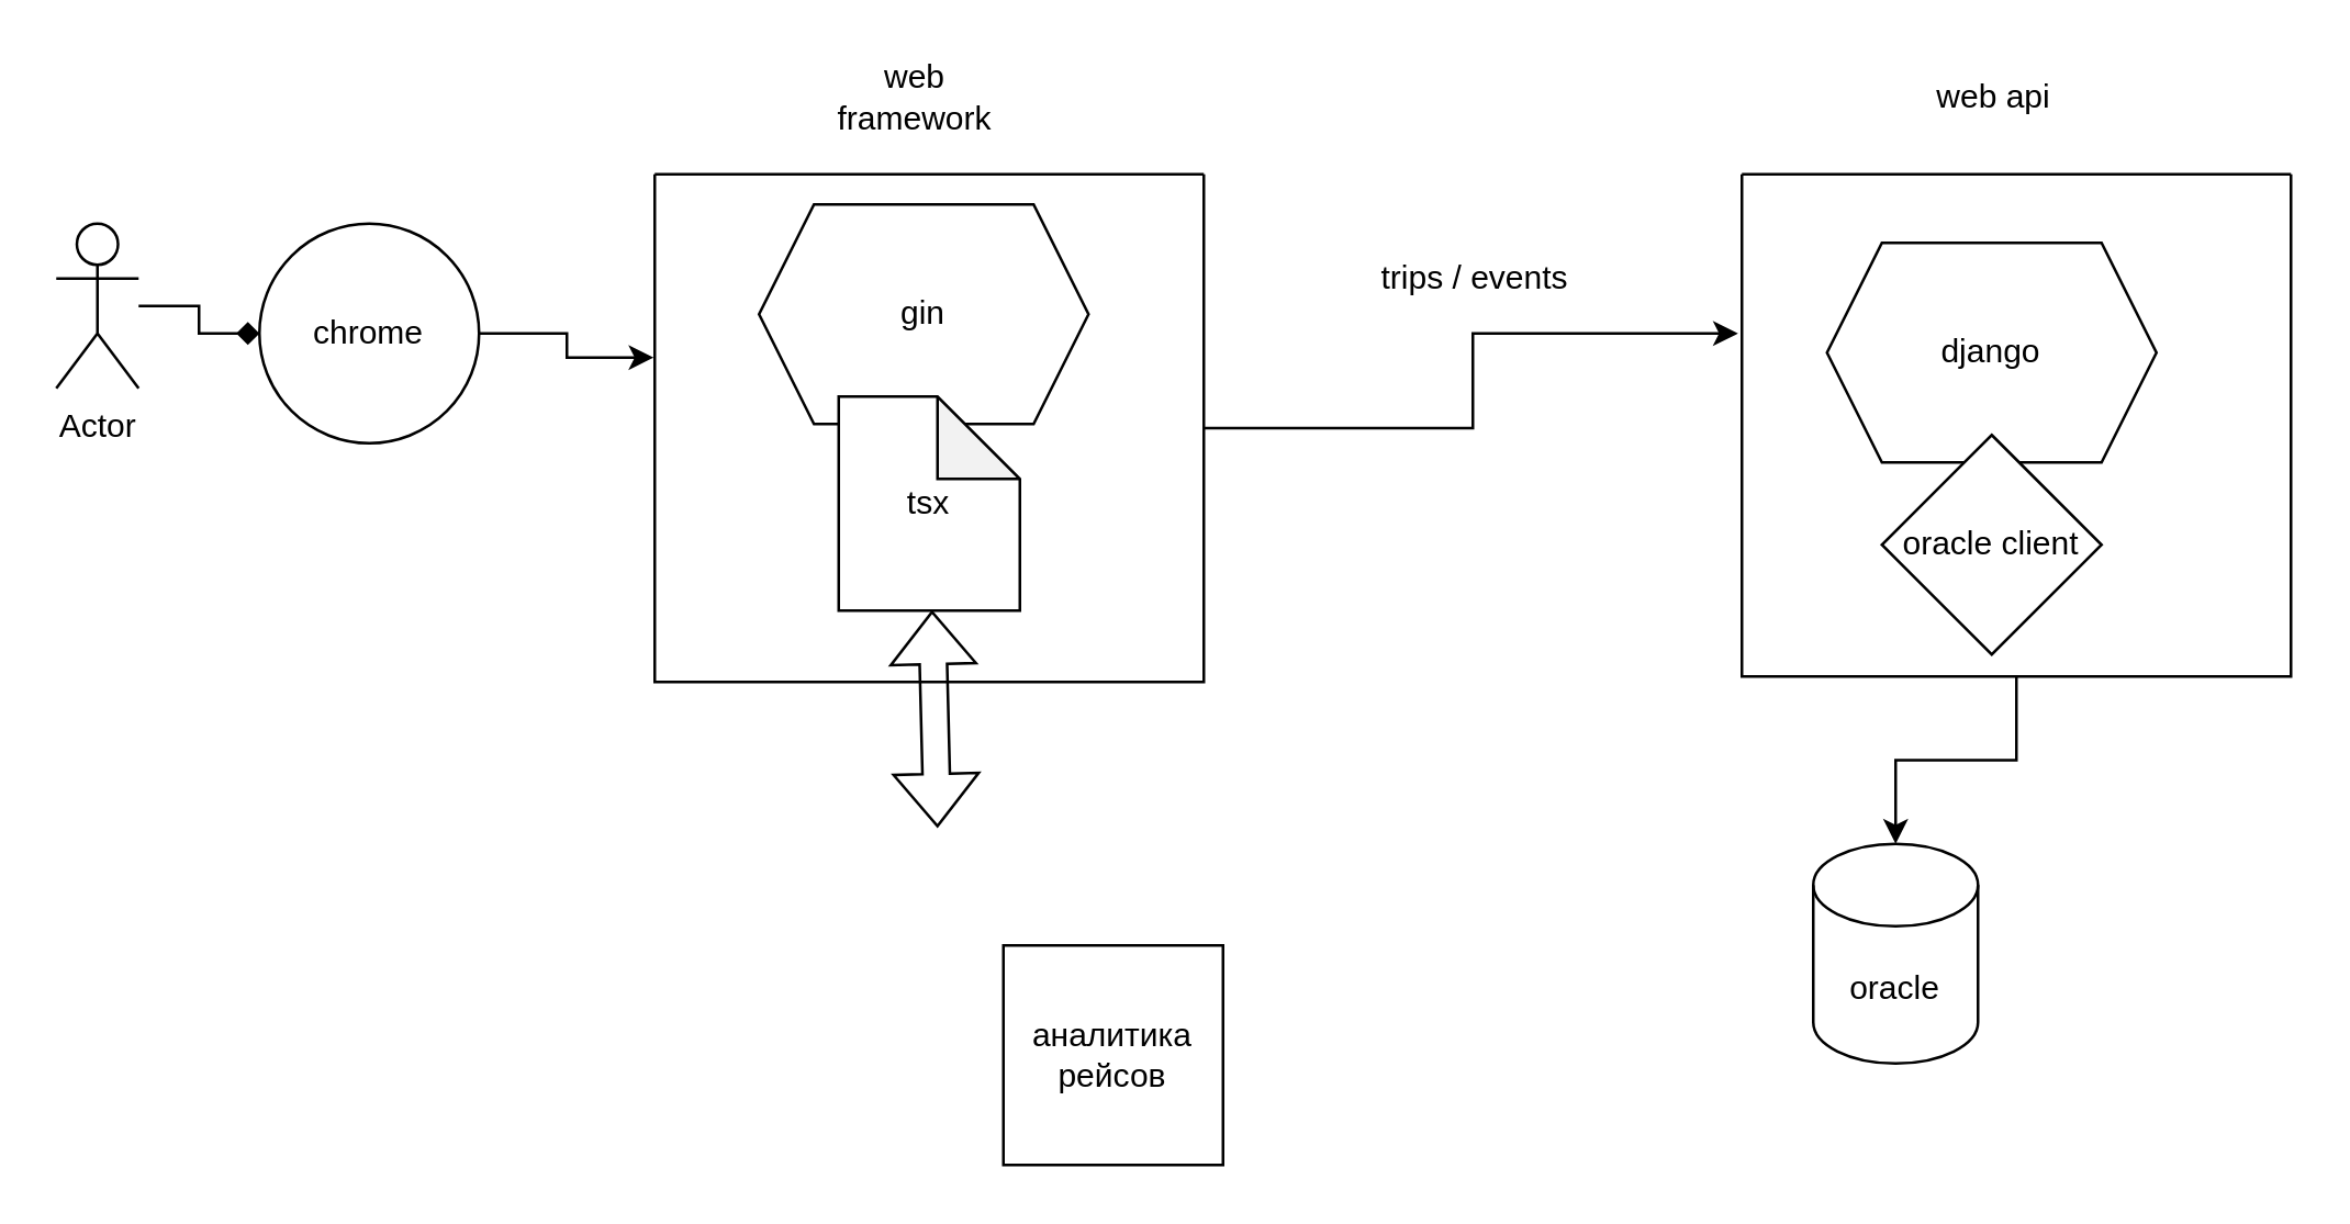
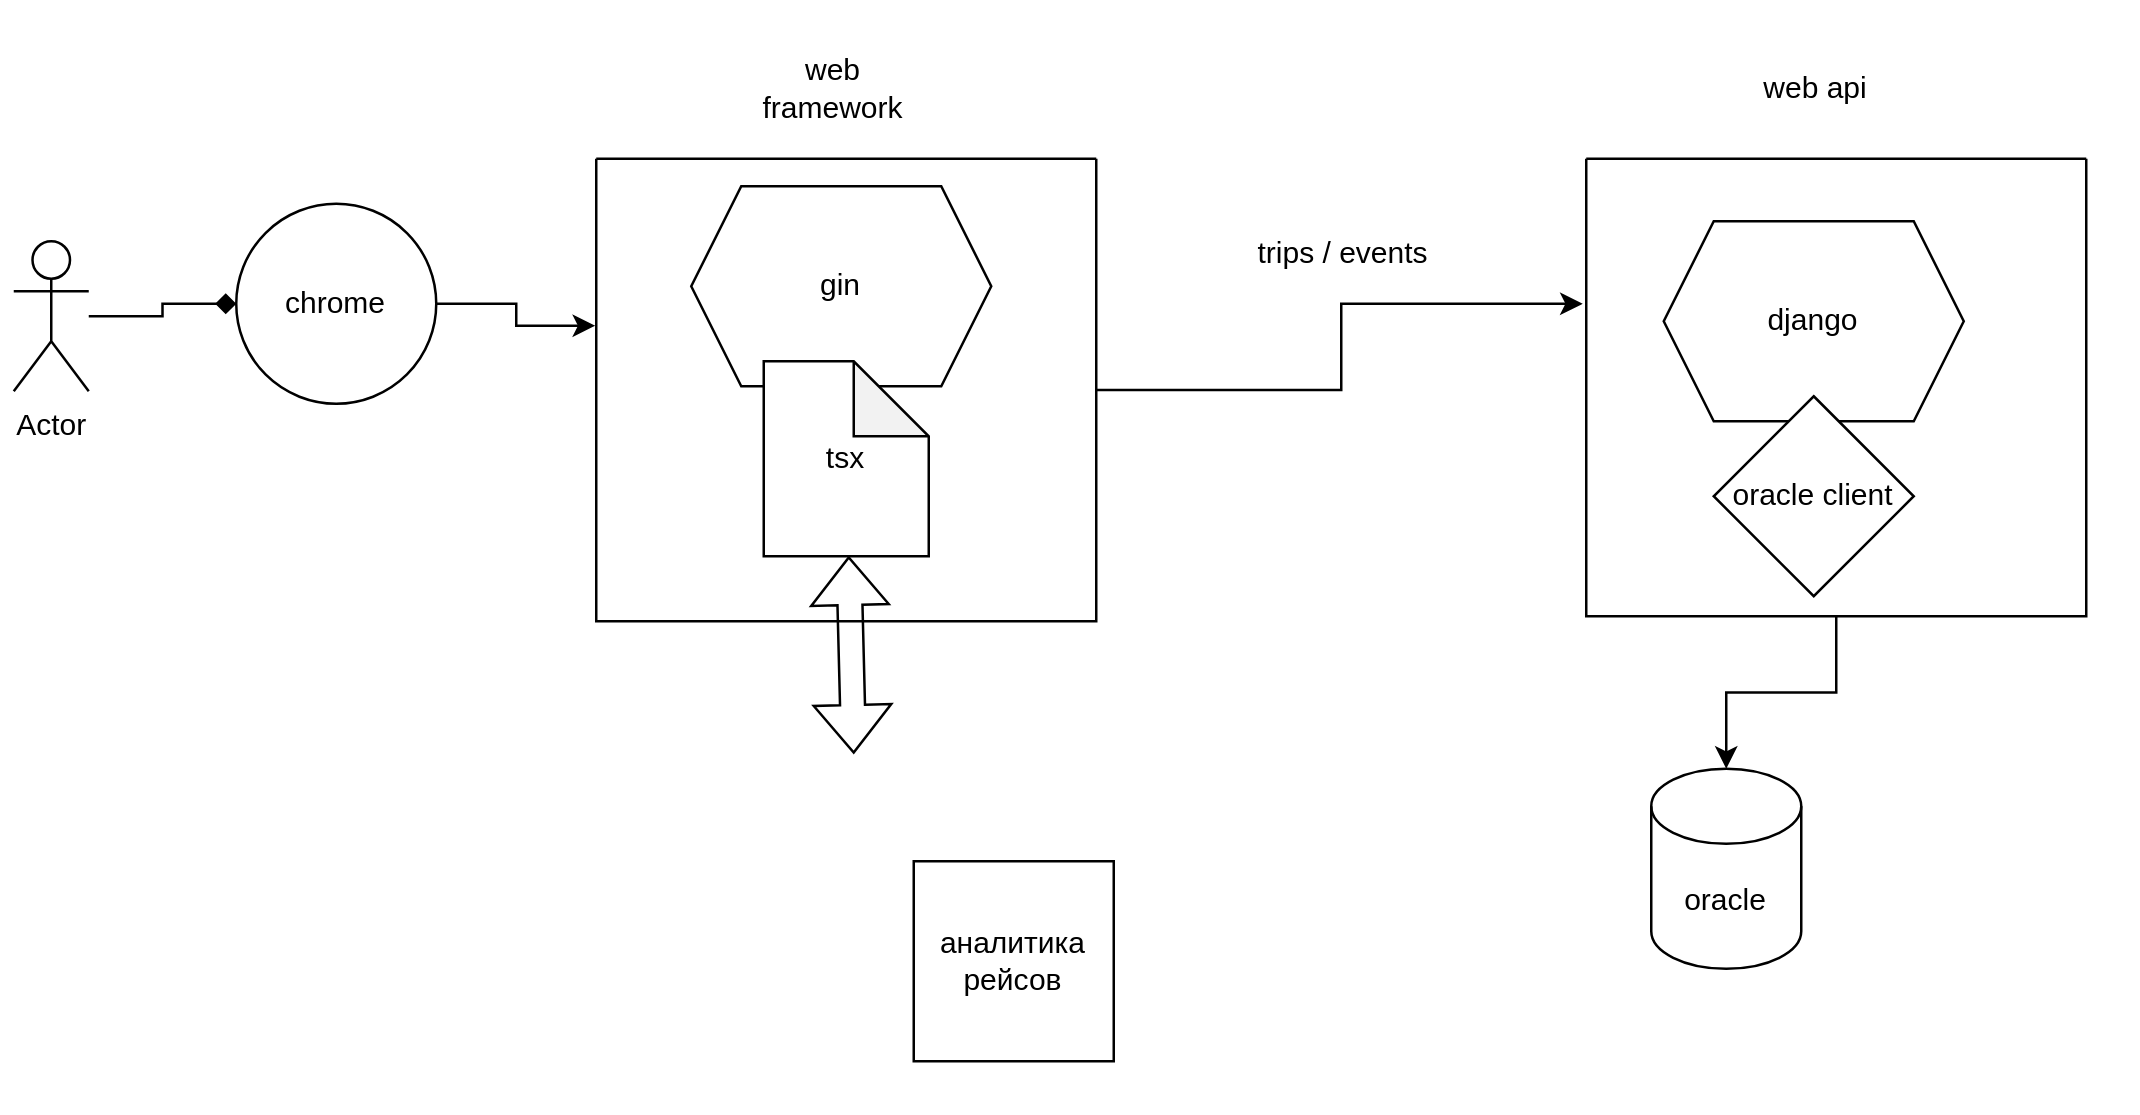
  <mxCell id="0" />
  <mxCell id="1" parent="0" />
  <mxCell id="2" style="edgeStyle=orthogonalEdgeStyle;rounded=0;orthogonalLoop=1;jettySize=auto;html=1;entryX=0;entryY=0.5;entryDx=0;entryDy=0;endArrow=diamond;" edge="1" parent="1" source="3" target="5"><mxGeometry relative="1" as="geometry" /></mxCell>
- <mxCell id="3" value="Actor" style="shape=umlActor;verticalLabelPosition=bottom;verticalAlign=top;html=1;outlineConnect=0;" vertex="1" parent="1"><mxGeometry x="20" y="81" width="30" height="60" as="geometry" /></mxCell>
+ <mxCell id="3" value="Actor" style="shape=umlActor;verticalLabelPosition=bottom;verticalAlign=top;html=1;outlineConnect=0;" vertex="1" parent="1"><mxGeometry x="5" y="96" width="30" height="60" as="geometry" /></mxCell>
  <mxCell id="4" style="edgeStyle=orthogonalEdgeStyle;rounded=0;orthogonalLoop=1;jettySize=auto;html=1;entryX=-0.002;entryY=0.361;entryDx=0;entryDy=0;entryPerimeter=0;" edge="1" parent="1" source="5" target="9"><mxGeometry relative="1" as="geometry" /></mxCell>
  <mxCell id="5" value="chrome" style="ellipse;whiteSpace=wrap;html=1;aspect=fixed;" vertex="1" parent="1"><mxGeometry x="94" y="81" width="80" height="80" as="geometry" /></mxCell>
  <mxCell id="6" value="oracle" style="shape=cylinder3;whiteSpace=wrap;html=1;boundedLbl=1;backgroundOutline=1;size=15;" vertex="1" parent="1"><mxGeometry x="660" y="307" width="60" height="80" as="geometry" /></mxCell>
  <mxCell id="7" value="gin" style="shape=hexagon;perimeter=hexagonPerimeter2;whiteSpace=wrap;html=1;fixedSize=1;" vertex="1" parent="1"><mxGeometry x="276" y="74" width="120" height="80" as="geometry" /></mxCell>
  <mxCell id="8" style="edgeStyle=orthogonalEdgeStyle;rounded=0;orthogonalLoop=1;jettySize=auto;html=1;entryX=-0.007;entryY=0.317;entryDx=0;entryDy=0;entryPerimeter=0;" edge="1" parent="1" source="9" target="13"><mxGeometry relative="1" as="geometry" /></mxCell>
  <mxCell id="9" value="" style="swimlane;startSize=0;" vertex="1" parent="1"><mxGeometry x="238" y="63" width="200" height="185" as="geometry" /></mxCell>
  <mxCell id="10" value="tsx" style="shape=note;whiteSpace=wrap;html=1;backgroundOutline=1;darkOpacity=0.05;" vertex="1" parent="9"><mxGeometry x="67" y="81" width="66" height="78" as="geometry" /></mxCell>
  <mxCell id="11" value="web framework" style="text;html=1;strokeColor=none;fillColor=none;align=center;verticalAlign=middle;whiteSpace=wrap;rounded=0;" vertex="1" parent="1"><mxGeometry x="303" y="20" width="60" height="30" as="geometry" /></mxCell>
  <mxCell id="12" style="edgeStyle=orthogonalEdgeStyle;rounded=0;orthogonalLoop=1;jettySize=auto;html=1;" edge="1" parent="1" source="13" target="6"><mxGeometry relative="1" as="geometry" /></mxCell>
  <mxCell id="13" value="" style="swimlane;startSize=0;" vertex="1" parent="1"><mxGeometry x="634" y="63" width="200" height="183" as="geometry" /></mxCell>
  <mxCell id="14" value="django" style="shape=hexagon;perimeter=hexagonPerimeter2;whiteSpace=wrap;html=1;fixedSize=1;" vertex="1" parent="13"><mxGeometry x="31" y="25" width="120" height="80" as="geometry" /></mxCell>
  <mxCell id="15" value="oracle client" style="rhombus;whiteSpace=wrap;html=1;" vertex="1" parent="13"><mxGeometry x="51" y="95" width="80" height="80" as="geometry" /></mxCell>
  <mxCell id="16" value="web api" style="text;html=1;strokeColor=none;fillColor=none;align=center;verticalAlign=middle;whiteSpace=wrap;rounded=0;" vertex="1" parent="1"><mxGeometry x="696" y="20" width="60" height="30" as="geometry" /></mxCell>
  <mxCell id="17" value="trips / events" style="text;html=1;strokeColor=none;fillColor=none;align=center;verticalAlign=middle;whiteSpace=wrap;rounded=0;" vertex="1" parent="1"><mxGeometry x="478" y="85" width="118" height="32" as="geometry" /></mxCell>
  <mxCell id="18" value="" style="shape=flexArrow;endArrow=classic;startArrow=classic;html=1;rounded=0;" edge="1" parent="1" target="10"><mxGeometry width="100" height="100" relative="1" as="geometry"><mxPoint x="341" y="301" as="sourcePoint" /><mxPoint x="397" y="232" as="targetPoint" /></mxGeometry></mxCell>
  <mxCell id="19" value="аналитика рейсов" style="whiteSpace=wrap;html=1;aspect=fixed;" vertex="1" parent="1"><mxGeometry x="365" y="344" width="80" height="80" as="geometry" /></mxCell>
